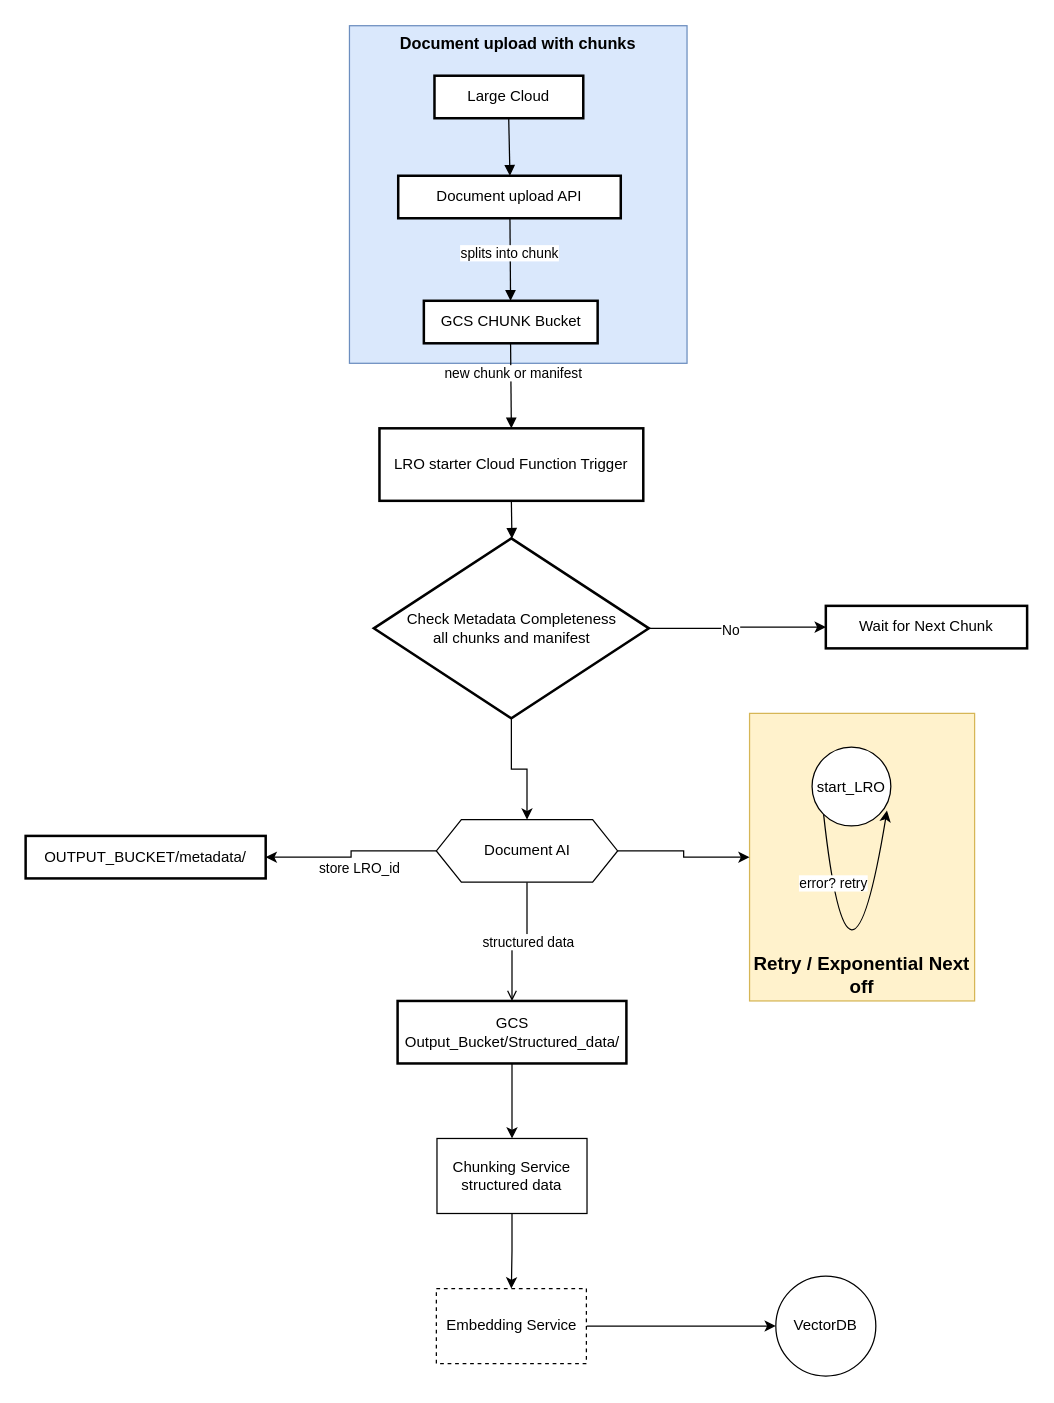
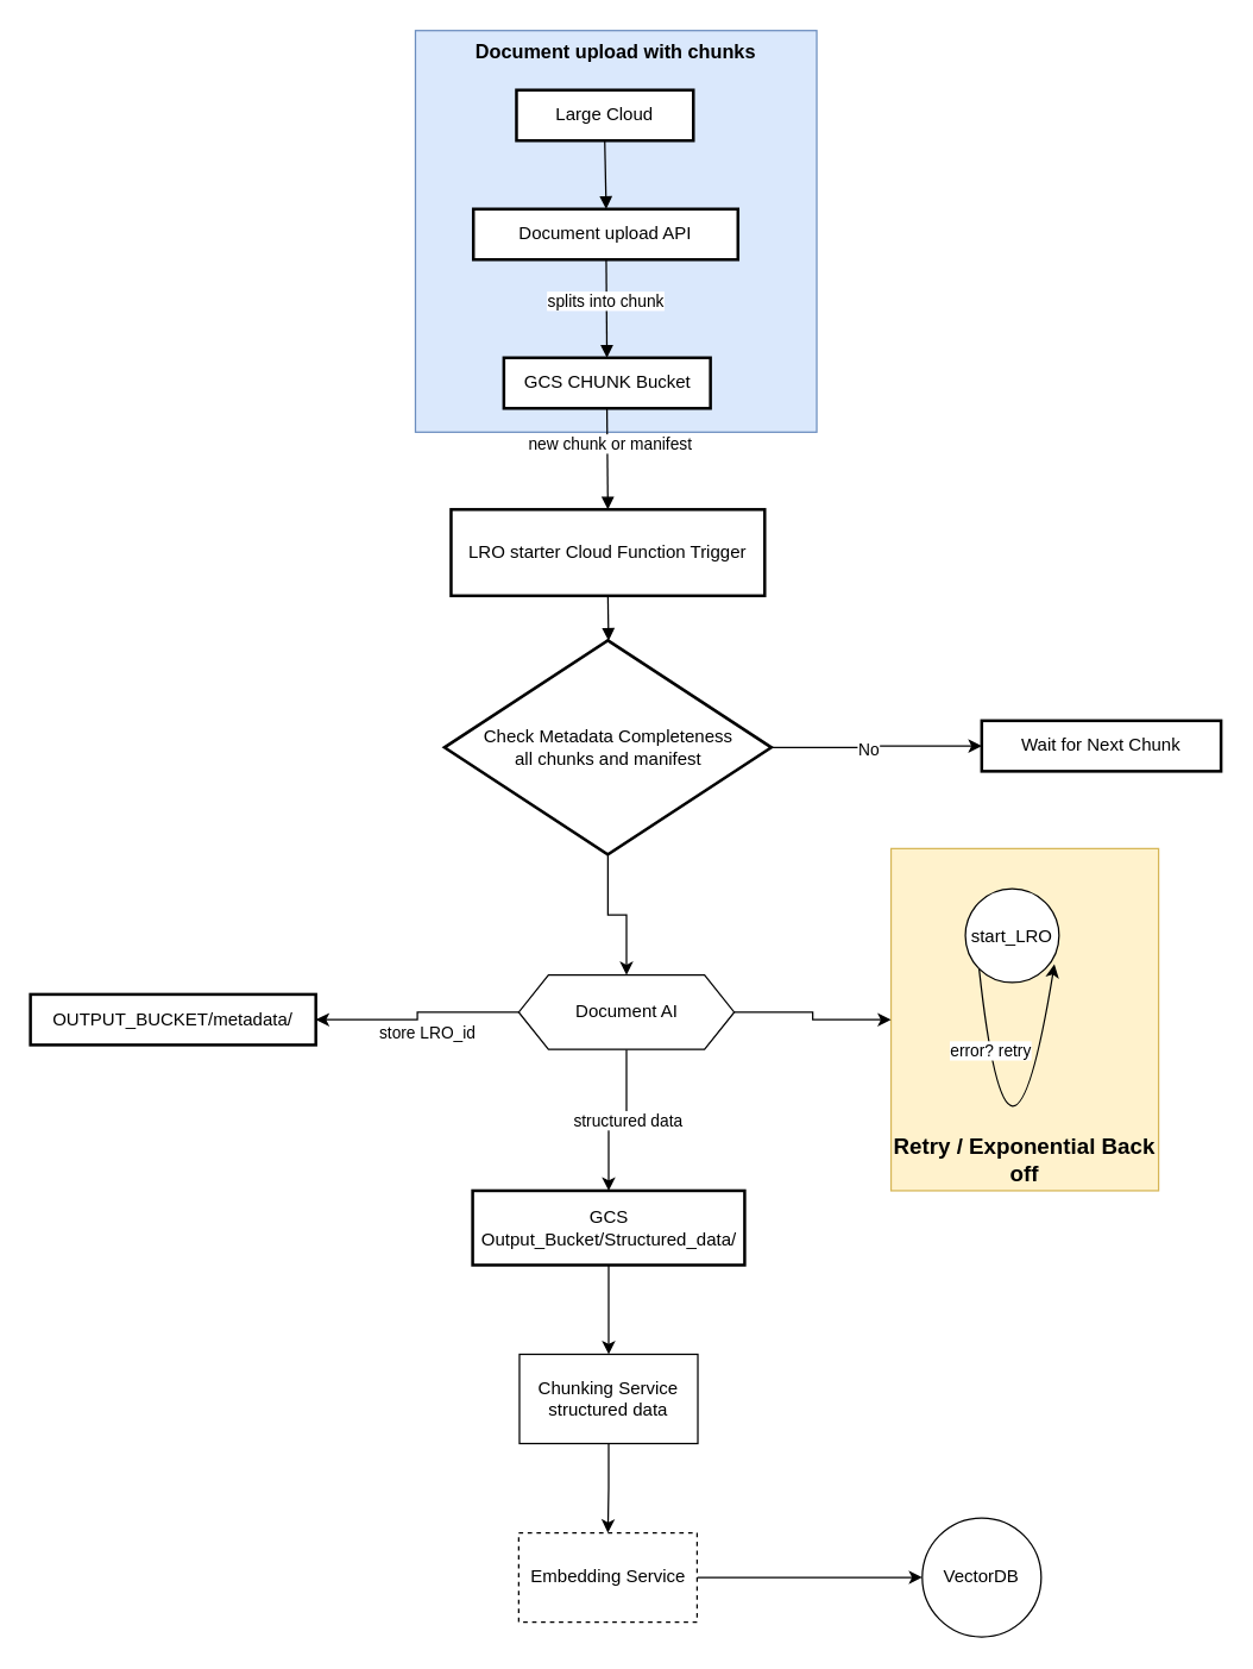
  <mxCell id="0" />
  <mxCell id="1" parent="0" />
- <mxCell id="2" value="Retry / Exponential Next off" style="rounded=0;whiteSpace=wrap;html=1;fillColor=#fff2cc;strokeColor=#d6b656;verticalAlign=bottom;fontStyle=1;fontSize=15;" vertex="1" parent="1"><mxGeometry x="599" y="570" width="180" height="230" as="geometry" /></mxCell>
+ <mxCell id="2" value="Retry / Exponential Back off" style="rounded=0;whiteSpace=wrap;html=1;fillColor=#fff2cc;strokeColor=#d6b656;verticalAlign=bottom;fontStyle=1;fontSize=15;" vertex="1" parent="1"><mxGeometry x="599" y="570" width="180" height="230" as="geometry" /></mxCell>
  <mxCell id="3" value="Document upload with chunks" style="rounded=0;whiteSpace=wrap;html=1;fillColor=#dae8fc;strokeColor=#6c8ebf;verticalAlign=top;fontStyle=1;fontSize=13;" vertex="1" parent="1"><mxGeometry x="279" y="20" width="270" height="270" as="geometry" /></mxCell>
  <mxCell id="4" value="Large Cloud" style="whiteSpace=wrap;strokeWidth=2;" vertex="1" parent="1"><mxGeometry x="347" y="60" width="119" height="34" as="geometry" /></mxCell>
  <mxCell id="5" value="Document upload API" style="whiteSpace=wrap;strokeWidth=2;" vertex="1" parent="1"><mxGeometry x="318" y="140" width="178" height="34" as="geometry" /></mxCell>
  <mxCell id="6" value="GCS CHUNK Bucket" style="whiteSpace=wrap;strokeWidth=2;" vertex="1" parent="1"><mxGeometry x="338.5" y="240" width="139" height="34" as="geometry" /></mxCell>
  <mxCell id="7" value="LRO starter Cloud Function Trigger" style="whiteSpace=wrap;strokeWidth=2;" vertex="1" parent="1"><mxGeometry x="303" y="342" width="211" height="58" as="geometry" /></mxCell>
  <mxCell id="8" style="edgeStyle=orthogonalEdgeStyle;rounded=0;orthogonalLoop=1;jettySize=auto;html=1;entryX=0;entryY=0.5;entryDx=0;entryDy=0;" edge="1" parent="1" source="11" target="12"><mxGeometry relative="1" as="geometry" /></mxCell>
  <mxCell id="9" value="No" style="edgeLabel;html=1;align=center;verticalAlign=middle;resizable=0;points=[];" vertex="1" connectable="0" parent="8"><mxGeometry x="-0.084" y="-1" relative="1" as="geometry"><mxPoint as="offset" /></mxGeometry></mxCell>
  <mxCell id="10" style="edgeStyle=orthogonalEdgeStyle;rounded=0;orthogonalLoop=1;jettySize=auto;html=1;" edge="1" parent="1" source="11" target="27"><mxGeometry relative="1" as="geometry" /></mxCell>
  <mxCell id="11" value="Check Metadata Completeness&#10;all chunks and manifest" style="rhombus;strokeWidth=2;whiteSpace=wrap;" vertex="1" parent="1"><mxGeometry x="298.5" y="430" width="220" height="144" as="geometry" /></mxCell>
  <mxCell id="12" value="Wait for Next Chunk" style="whiteSpace=wrap;strokeWidth=2;" vertex="1" parent="1"><mxGeometry x="660" y="484" width="161" height="34" as="geometry" /></mxCell>
  <mxCell id="13" style="edgeStyle=orthogonalEdgeStyle;rounded=0;orthogonalLoop=1;jettySize=auto;html=1;exitX=0;exitY=0.5;exitDx=0;exitDy=0;" edge="1" parent="1" source="27" target="15"><mxGeometry relative="1" as="geometry"><mxPoint x="329" y="650" as="sourcePoint" /></mxGeometry></mxCell>
  <mxCell id="14" value="store LRO_id" style="edgeLabel;html=1;align=center;verticalAlign=top;resizable=0;points=[];horizontal=1;" vertex="1" connectable="0" parent="13"><mxGeometry x="-0.127" y="1" relative="1" as="geometry"><mxPoint as="offset" /></mxGeometry></mxCell>
  <mxCell id="15" value="OUTPUT_BUCKET/metadata/" style="whiteSpace=wrap;strokeWidth=2;" vertex="1" parent="1"><mxGeometry x="20" y="668" width="192" height="34" as="geometry" /></mxCell>
  <mxCell id="16" style="edgeStyle=orthogonalEdgeStyle;rounded=0;orthogonalLoop=1;jettySize=auto;html=1;entryX=0.5;entryY=0;entryDx=0;entryDy=0;" edge="1" parent="1" source="17" target="32"><mxGeometry relative="1" as="geometry" /></mxCell>
  <mxCell id="17" value="GCS Output_Bucket/Structured_data/" style="whiteSpace=wrap;strokeWidth=2;" vertex="1" parent="1"><mxGeometry x="317.5" y="800" width="183" height="50" as="geometry" /></mxCell>
  <mxCell id="18" value="" style="curved=1;startArrow=none;endArrow=block;exitX=0.499;exitY=1;entryX=0.502;entryY=0;rounded=0;" edge="1" parent="1" source="4" target="5"><mxGeometry relative="1" as="geometry"><Array as="points" /></mxGeometry></mxCell>
  <mxCell id="19" value="" style="curved=1;startArrow=none;endArrow=block;exitX=0.502;exitY=1;entryX=0.499;entryY=0;rounded=0;" edge="1" parent="1" source="5" target="6"><mxGeometry relative="1" as="geometry"><Array as="points" /></mxGeometry></mxCell>
  <mxCell id="20" value="splits into chunk" style="edgeLabel;html=1;align=center;verticalAlign=middle;resizable=0;points=[];" vertex="1" connectable="0" parent="19"><mxGeometry x="-0.181" y="-1" relative="1" as="geometry"><mxPoint as="offset" /></mxGeometry></mxCell>
  <mxCell id="21" value="" style="curved=1;startArrow=none;endArrow=block;exitX=0.499;exitY=1;entryX=0.5;entryY=0;rounded=0;" edge="1" parent="1" source="6" target="7"><mxGeometry relative="1" as="geometry"><Array as="points" /></mxGeometry></mxCell>
  <mxCell id="22" value="new chunk or manifest" style="edgeLabel;html=1;align=center;verticalAlign=middle;resizable=0;points=[];" vertex="1" connectable="0" parent="21"><mxGeometry x="-0.291" y="1" relative="1" as="geometry"><mxPoint as="offset" /></mxGeometry></mxCell>
  <mxCell id="23" value="" style="curved=1;startArrow=none;endArrow=block;exitX=0.5;exitY=1;entryX=0.502;entryY=0;rounded=0;" edge="1" parent="1" source="7" target="11"><mxGeometry relative="1" as="geometry"><Array as="points" /></mxGeometry></mxCell>
- <mxCell id="24" style="edgeStyle=orthogonalEdgeStyle;rounded=0;orthogonalLoop=1;jettySize=auto;html=1;entryX=0.5;entryY=0;entryDx=0;entryDy=0;endArrow=open;" edge="1" parent="1" source="27" target="17"><mxGeometry relative="1" as="geometry" /></mxCell>
+ <mxCell id="24" style="edgeStyle=orthogonalEdgeStyle;rounded=0;orthogonalLoop=1;jettySize=auto;html=1;entryX=0.5;entryY=0;entryDx=0;entryDy=0;" edge="1" parent="1" source="27" target="17"><mxGeometry relative="1" as="geometry" /></mxCell>
  <mxCell id="25" value="structured data" style="edgeLabel;html=1;align=center;verticalAlign=middle;resizable=0;points=[];" vertex="1" connectable="0" parent="24"><mxGeometry x="-0.116" relative="1" as="geometry"><mxPoint as="offset" /></mxGeometry></mxCell>
  <mxCell id="26" style="edgeStyle=orthogonalEdgeStyle;rounded=0;orthogonalLoop=1;jettySize=auto;html=1;" edge="1" parent="1" source="27" target="2"><mxGeometry relative="1" as="geometry" /></mxCell>
  <mxCell id="27" value="Document AI" style="shape=hexagon;perimeter=hexagonPerimeter2;whiteSpace=wrap;html=1;fixedSize=1;" vertex="1" parent="1"><mxGeometry x="348.5" y="655" width="145" height="50" as="geometry" /></mxCell>
  <mxCell id="28" value="start_LRO" style="ellipse;whiteSpace=wrap;html=1;aspect=fixed;" vertex="1" parent="1"><mxGeometry x="649" y="597" width="63" height="63" as="geometry" /></mxCell>
  <mxCell id="29" value="" style="endArrow=classic;html=1;exitX=0;exitY=1;exitDx=0;exitDy=0;curved=1;entryX=0.951;entryY=0.806;entryDx=0;entryDy=0;entryPerimeter=0;" edge="1" parent="1" source="28" target="28"><mxGeometry width="50" height="50" relative="1" as="geometry"><mxPoint x="669" y="676.998" as="sourcePoint" /><mxPoint x="731.748" y="678.384" as="targetPoint" /><Array as="points"><mxPoint x="678.37" y="833.71" /></Array></mxGeometry></mxCell>
  <mxCell id="30" value="error? retry" style="edgeLabel;html=1;align=center;verticalAlign=middle;resizable=0;points=[];" vertex="1" connectable="0" parent="29"><mxGeometry x="-0.703" y="1" relative="1" as="geometry"><mxPoint as="offset" /></mxGeometry></mxCell>
  <mxCell id="31" style="edgeStyle=orthogonalEdgeStyle;rounded=0;orthogonalLoop=1;jettySize=auto;html=1;entryX=0.5;entryY=0;entryDx=0;entryDy=0;" edge="1" parent="1" source="32" target="34"><mxGeometry relative="1" as="geometry" /></mxCell>
  <mxCell id="32" value="Chunking Service&lt;br&gt;structured data" style="rounded=0;whiteSpace=wrap;html=1;" vertex="1" parent="1"><mxGeometry x="349" y="910" width="120" height="60" as="geometry" /></mxCell>
  <mxCell id="33" style="edgeStyle=orthogonalEdgeStyle;rounded=0;orthogonalLoop=1;jettySize=auto;html=1;" edge="1" parent="1" source="34" target="35"><mxGeometry relative="1" as="geometry" /></mxCell>
  <mxCell id="34" value="Embedding Service" style="rounded=0;whiteSpace=wrap;html=1;dashed=1;" vertex="1" parent="1"><mxGeometry x="348.5" y="1030" width="120" height="60" as="geometry" /></mxCell>
  <mxCell id="35" value="VectorDB" style="ellipse;whiteSpace=wrap;html=1;aspect=fixed;" vertex="1" parent="1"><mxGeometry x="620" y="1020" width="80" height="80" as="geometry" /></mxCell>
